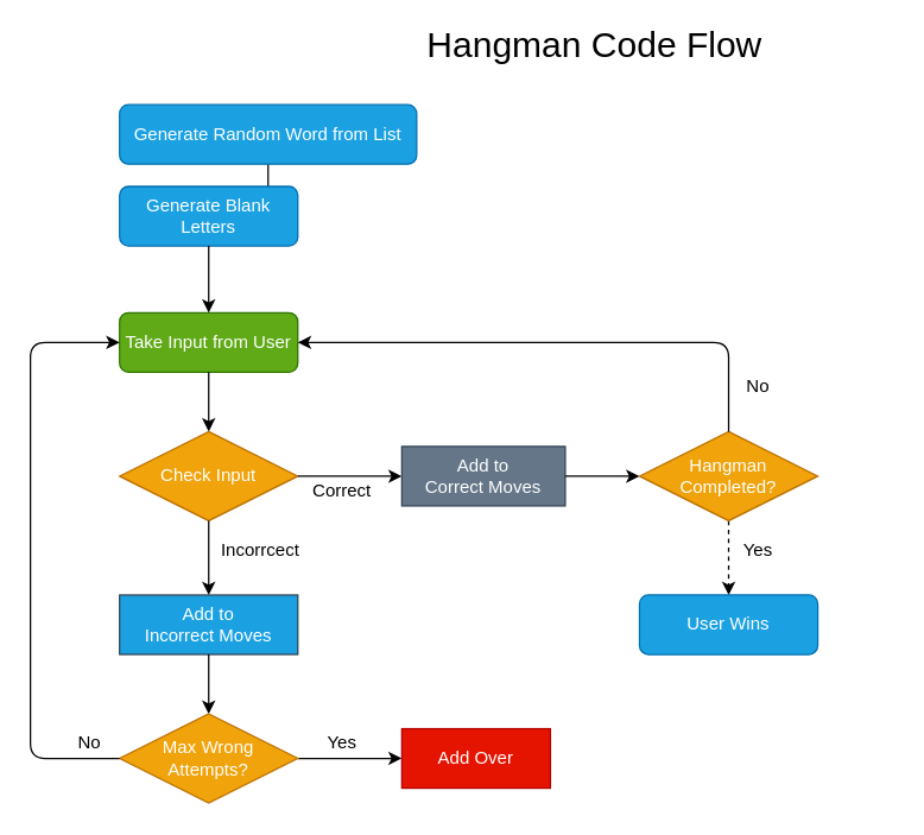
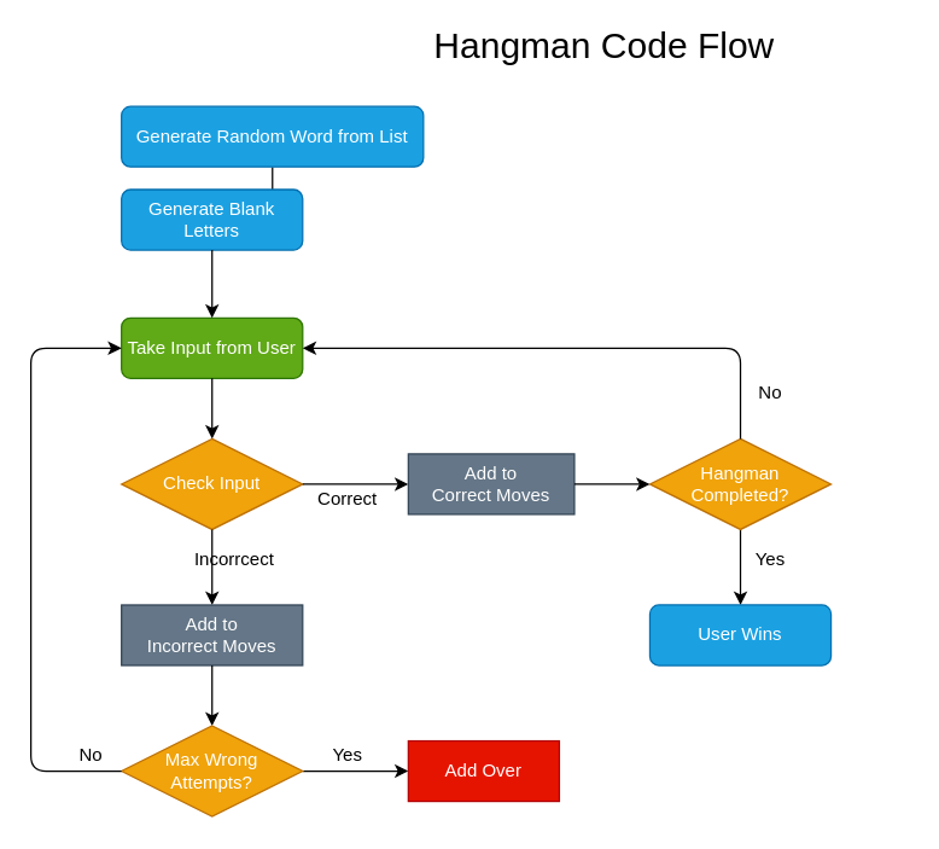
  <mxCell id="0" />
  <mxCell id="1" parent="0" />
  <mxCell id="2" value="Take Input from User" style="rounded=1;whiteSpace=wrap;html=1;fillColor=#60a917;strokeColor=#2D7600;fontColor=#ffffff;" vertex="1" parent="1"><mxGeometry x="80" y="210" width="120" height="40" as="geometry" /></mxCell>
  <mxCell id="3" value="" style="endArrow=classic;html=1;exitX=0.5;exitY=1;exitDx=0;exitDy=0;" edge="1" parent="1" source="2"><mxGeometry width="50" height="50" relative="1" as="geometry"><mxPoint x="360" y="470" as="sourcePoint" /><mxPoint x="140" y="290" as="targetPoint" /></mxGeometry></mxCell>
  <mxCell id="4" value="Check Input" style="rhombus;whiteSpace=wrap;html=1;fillColor=#f0a30a;strokeColor=#BD7000;fontColor=#ffffff;" vertex="1" parent="1"><mxGeometry x="80" y="290" width="120" height="60" as="geometry" /></mxCell>
  <mxCell id="5" value="" style="endArrow=classic;html=1;exitX=0.5;exitY=1;exitDx=0;exitDy=0;" edge="1" parent="1" source="4"><mxGeometry width="50" height="50" relative="1" as="geometry"><mxPoint x="360" y="470" as="sourcePoint" /><mxPoint x="140" y="400" as="targetPoint" /></mxGeometry></mxCell>
  <mxCell id="6" value="" style="endArrow=classic;html=1;exitX=1;exitY=0.5;exitDx=0;exitDy=0;" edge="1" parent="1" source="4"><mxGeometry width="50" height="50" relative="1" as="geometry"><mxPoint x="360" y="470" as="sourcePoint" /><mxPoint x="270" y="320" as="targetPoint" /></mxGeometry></mxCell>
  <mxCell id="7" value="Correct" style="text;html=1;strokeColor=none;fillColor=none;align=center;verticalAlign=middle;whiteSpace=wrap;rounded=0;" vertex="1" parent="1"><mxGeometry x="210" y="320" width="40" height="20" as="geometry" /></mxCell>
  <mxCell id="8" value="&lt;font style=&quot;font-size: 24px&quot;&gt;Hangman Code Flow&lt;/font&gt;" style="text;html=1;strokeColor=none;fillColor=none;align=center;verticalAlign=middle;whiteSpace=wrap;rounded=0;" vertex="1" parent="1"><mxGeometry x="200" y="20" width="400" height="20" as="geometry" /></mxCell>
- <mxCell id="9" value="Incorrcect" style="text;html=1;strokeColor=none;fillColor=none;align=center;verticalAlign=middle;whiteSpace=wrap;rounded=0;" vertex="1" parent="1"><mxGeometry x="130" y="360" width="90" height="20" as="geometry" /></mxCell>
+ <mxCell id="9" value="Incorrcect" style="text;html=1;strokeColor=none;fillColor=none;align=center;verticalAlign=middle;whiteSpace=wrap;rounded=0;" vertex="1" parent="1"><mxGeometry x="110" y="360" width="90" height="20" as="geometry" /></mxCell>
  <mxCell id="10" value="Add to &lt;br&gt;Correct Moves" style="rounded=0;whiteSpace=wrap;html=1;fillColor=#647687;strokeColor=#314354;fontColor=#ffffff;" vertex="1" parent="1"><mxGeometry x="270" y="300" width="110" height="40" as="geometry" /></mxCell>
- <mxCell id="11" value="Add to &lt;br&gt;Incorrect Moves" style="rounded=0;whiteSpace=wrap;html=1;fillColor=#1ba1e2;strokeColor=#314354;fontColor=#ffffff;" vertex="1" parent="1"><mxGeometry x="80" y="400" width="120" height="40" as="geometry" /></mxCell>
+ <mxCell id="11" value="Add to &lt;br&gt;Incorrect Moves" style="rounded=0;whiteSpace=wrap;html=1;fillColor=#647687;strokeColor=#314354;fontColor=#ffffff;" vertex="1" parent="1"><mxGeometry x="80" y="400" width="120" height="40" as="geometry" /></mxCell>
  <mxCell id="12" value="" style="endArrow=classic;html=1;exitX=0.5;exitY=1;exitDx=0;exitDy=0;" edge="1" parent="1" source="11"><mxGeometry width="50" height="50" relative="1" as="geometry"><mxPoint x="340" y="400" as="sourcePoint" /><mxPoint x="140" y="480" as="targetPoint" /></mxGeometry></mxCell>
  <mxCell id="13" value="" style="edgeStyle=orthogonalEdgeStyle;rounded=0;orthogonalLoop=1;jettySize=auto;html=1;" edge="1" parent="1" source="14" target="18"><mxGeometry relative="1" as="geometry" /></mxCell>
  <mxCell id="14" value="Max Wrong&lt;br&gt;Attempts?" style="rhombus;whiteSpace=wrap;html=1;fillColor=#f0a30a;strokeColor=#BD7000;fontColor=#ffffff;" vertex="1" parent="1"><mxGeometry x="80" y="480" width="120" height="60" as="geometry" /></mxCell>
- <mxCell id="15" value="" style="edgeStyle=orthogonalEdgeStyle;rounded=0;orthogonalLoop=1;jettySize=auto;html=1;dashed=1;" edge="1" parent="1" source="16" target="22"><mxGeometry relative="1" as="geometry" /></mxCell>
+ <mxCell id="15" value="" style="edgeStyle=orthogonalEdgeStyle;rounded=0;orthogonalLoop=1;jettySize=auto;html=1;" edge="1" parent="1" source="16" target="22"><mxGeometry relative="1" as="geometry" /></mxCell>
  <mxCell id="16" value="Hangman &lt;br&gt;Completed?" style="rhombus;whiteSpace=wrap;html=1;fillColor=#f0a30a;strokeColor=#BD7000;fontColor=#ffffff;" vertex="1" parent="1"><mxGeometry x="430" y="290" width="120" height="60" as="geometry" /></mxCell>
  <mxCell id="17" value="" style="endArrow=classic;html=1;entryX=0;entryY=0.5;entryDx=0;entryDy=0;exitX=1;exitY=0.5;exitDx=0;exitDy=0;" edge="1" parent="1" source="10" target="16"><mxGeometry width="50" height="50" relative="1" as="geometry"><mxPoint x="460" y="390" as="sourcePoint" /><mxPoint x="390" y="350" as="targetPoint" /></mxGeometry></mxCell>
  <mxCell id="18" value="Add Over" style="whiteSpace=wrap;html=1;fillColor=#e51400;strokeColor=#B20000;fontColor=#ffffff;" vertex="1" parent="1"><mxGeometry x="270" y="490" width="100" height="40" as="geometry" /></mxCell>
  <mxCell id="19" value="Yes" style="text;html=1;strokeColor=none;fillColor=none;align=center;verticalAlign=middle;whiteSpace=wrap;rounded=0;" vertex="1" parent="1"><mxGeometry x="210" y="490" width="40" height="20" as="geometry" /></mxCell>
  <mxCell id="20" value="" style="endArrow=classic;html=1;exitX=0;exitY=0.5;exitDx=0;exitDy=0;entryX=0;entryY=0.5;entryDx=0;entryDy=0;" edge="1" parent="1" source="14" target="2"><mxGeometry width="50" height="50" relative="1" as="geometry"><mxPoint x="340" y="390" as="sourcePoint" /><mxPoint x="390" y="340" as="targetPoint" /><Array as="points"><mxPoint x="20" y="510" /><mxPoint x="20" y="230" /></Array></mxGeometry></mxCell>
  <mxCell id="21" value="No" style="text;html=1;strokeColor=none;fillColor=none;align=center;verticalAlign=middle;whiteSpace=wrap;rounded=0;" vertex="1" parent="1"><mxGeometry x="40" y="490" width="40" height="20" as="geometry" /></mxCell>
  <mxCell id="22" value="User Wins" style="whiteSpace=wrap;html=1;strokeColor=#006EAF;fillColor=#1ba1e2;fontColor=#ffffff;rounded=1;" vertex="1" parent="1"><mxGeometry x="430" y="400" width="120" height="40" as="geometry" /></mxCell>
  <mxCell id="23" value="Yes" style="text;html=1;strokeColor=none;fillColor=none;align=center;verticalAlign=middle;whiteSpace=wrap;rounded=0;" vertex="1" parent="1"><mxGeometry x="490" y="360" width="40" height="20" as="geometry" /></mxCell>
  <mxCell id="24" value="" style="endArrow=classic;html=1;exitX=0.5;exitY=0;exitDx=0;exitDy=0;entryX=1;entryY=0.5;entryDx=0;entryDy=0;" edge="1" parent="1" source="16" target="2"><mxGeometry width="50" height="50" relative="1" as="geometry"><mxPoint x="340" y="380" as="sourcePoint" /><mxPoint x="390" y="330" as="targetPoint" /><Array as="points"><mxPoint x="490" y="230" /></Array></mxGeometry></mxCell>
  <mxCell id="25" value="No" style="text;html=1;strokeColor=none;fillColor=none;align=center;verticalAlign=middle;whiteSpace=wrap;rounded=0;" vertex="1" parent="1"><mxGeometry x="490" y="250" width="40" height="20" as="geometry" /></mxCell>
  <mxCell id="26" value="" style="edgeStyle=orthogonalEdgeStyle;rounded=0;orthogonalLoop=1;jettySize=auto;html=1;" edge="1" parent="1" source="27" target="28"><mxGeometry relative="1" as="geometry" /></mxCell>
  <mxCell id="27" value="Generate Random Word from List" style="rounded=1;whiteSpace=wrap;html=1;fillColor=#1ba1e2;strokeColor=#006EAF;fontColor=#ffffff;" vertex="1" parent="1"><mxGeometry x="80" y="70" width="200" height="40" as="geometry" /></mxCell>
  <mxCell id="28" value="Generate Blank Letters" style="rounded=1;whiteSpace=wrap;html=1;fillColor=#1ba1e2;strokeColor=#006EAF;fontColor=#ffffff;" vertex="1" parent="1"><mxGeometry x="80" y="125" width="120" height="40" as="geometry" /></mxCell>
  <mxCell id="29" value="" style="endArrow=classic;html=1;exitX=0.5;exitY=1;exitDx=0;exitDy=0;entryX=0.5;entryY=0;entryDx=0;entryDy=0;" edge="1" parent="1" source="28" target="2"><mxGeometry width="50" height="50" relative="1" as="geometry"><mxPoint x="340" y="270" as="sourcePoint" /><mxPoint x="390" y="220" as="targetPoint" /></mxGeometry></mxCell>
